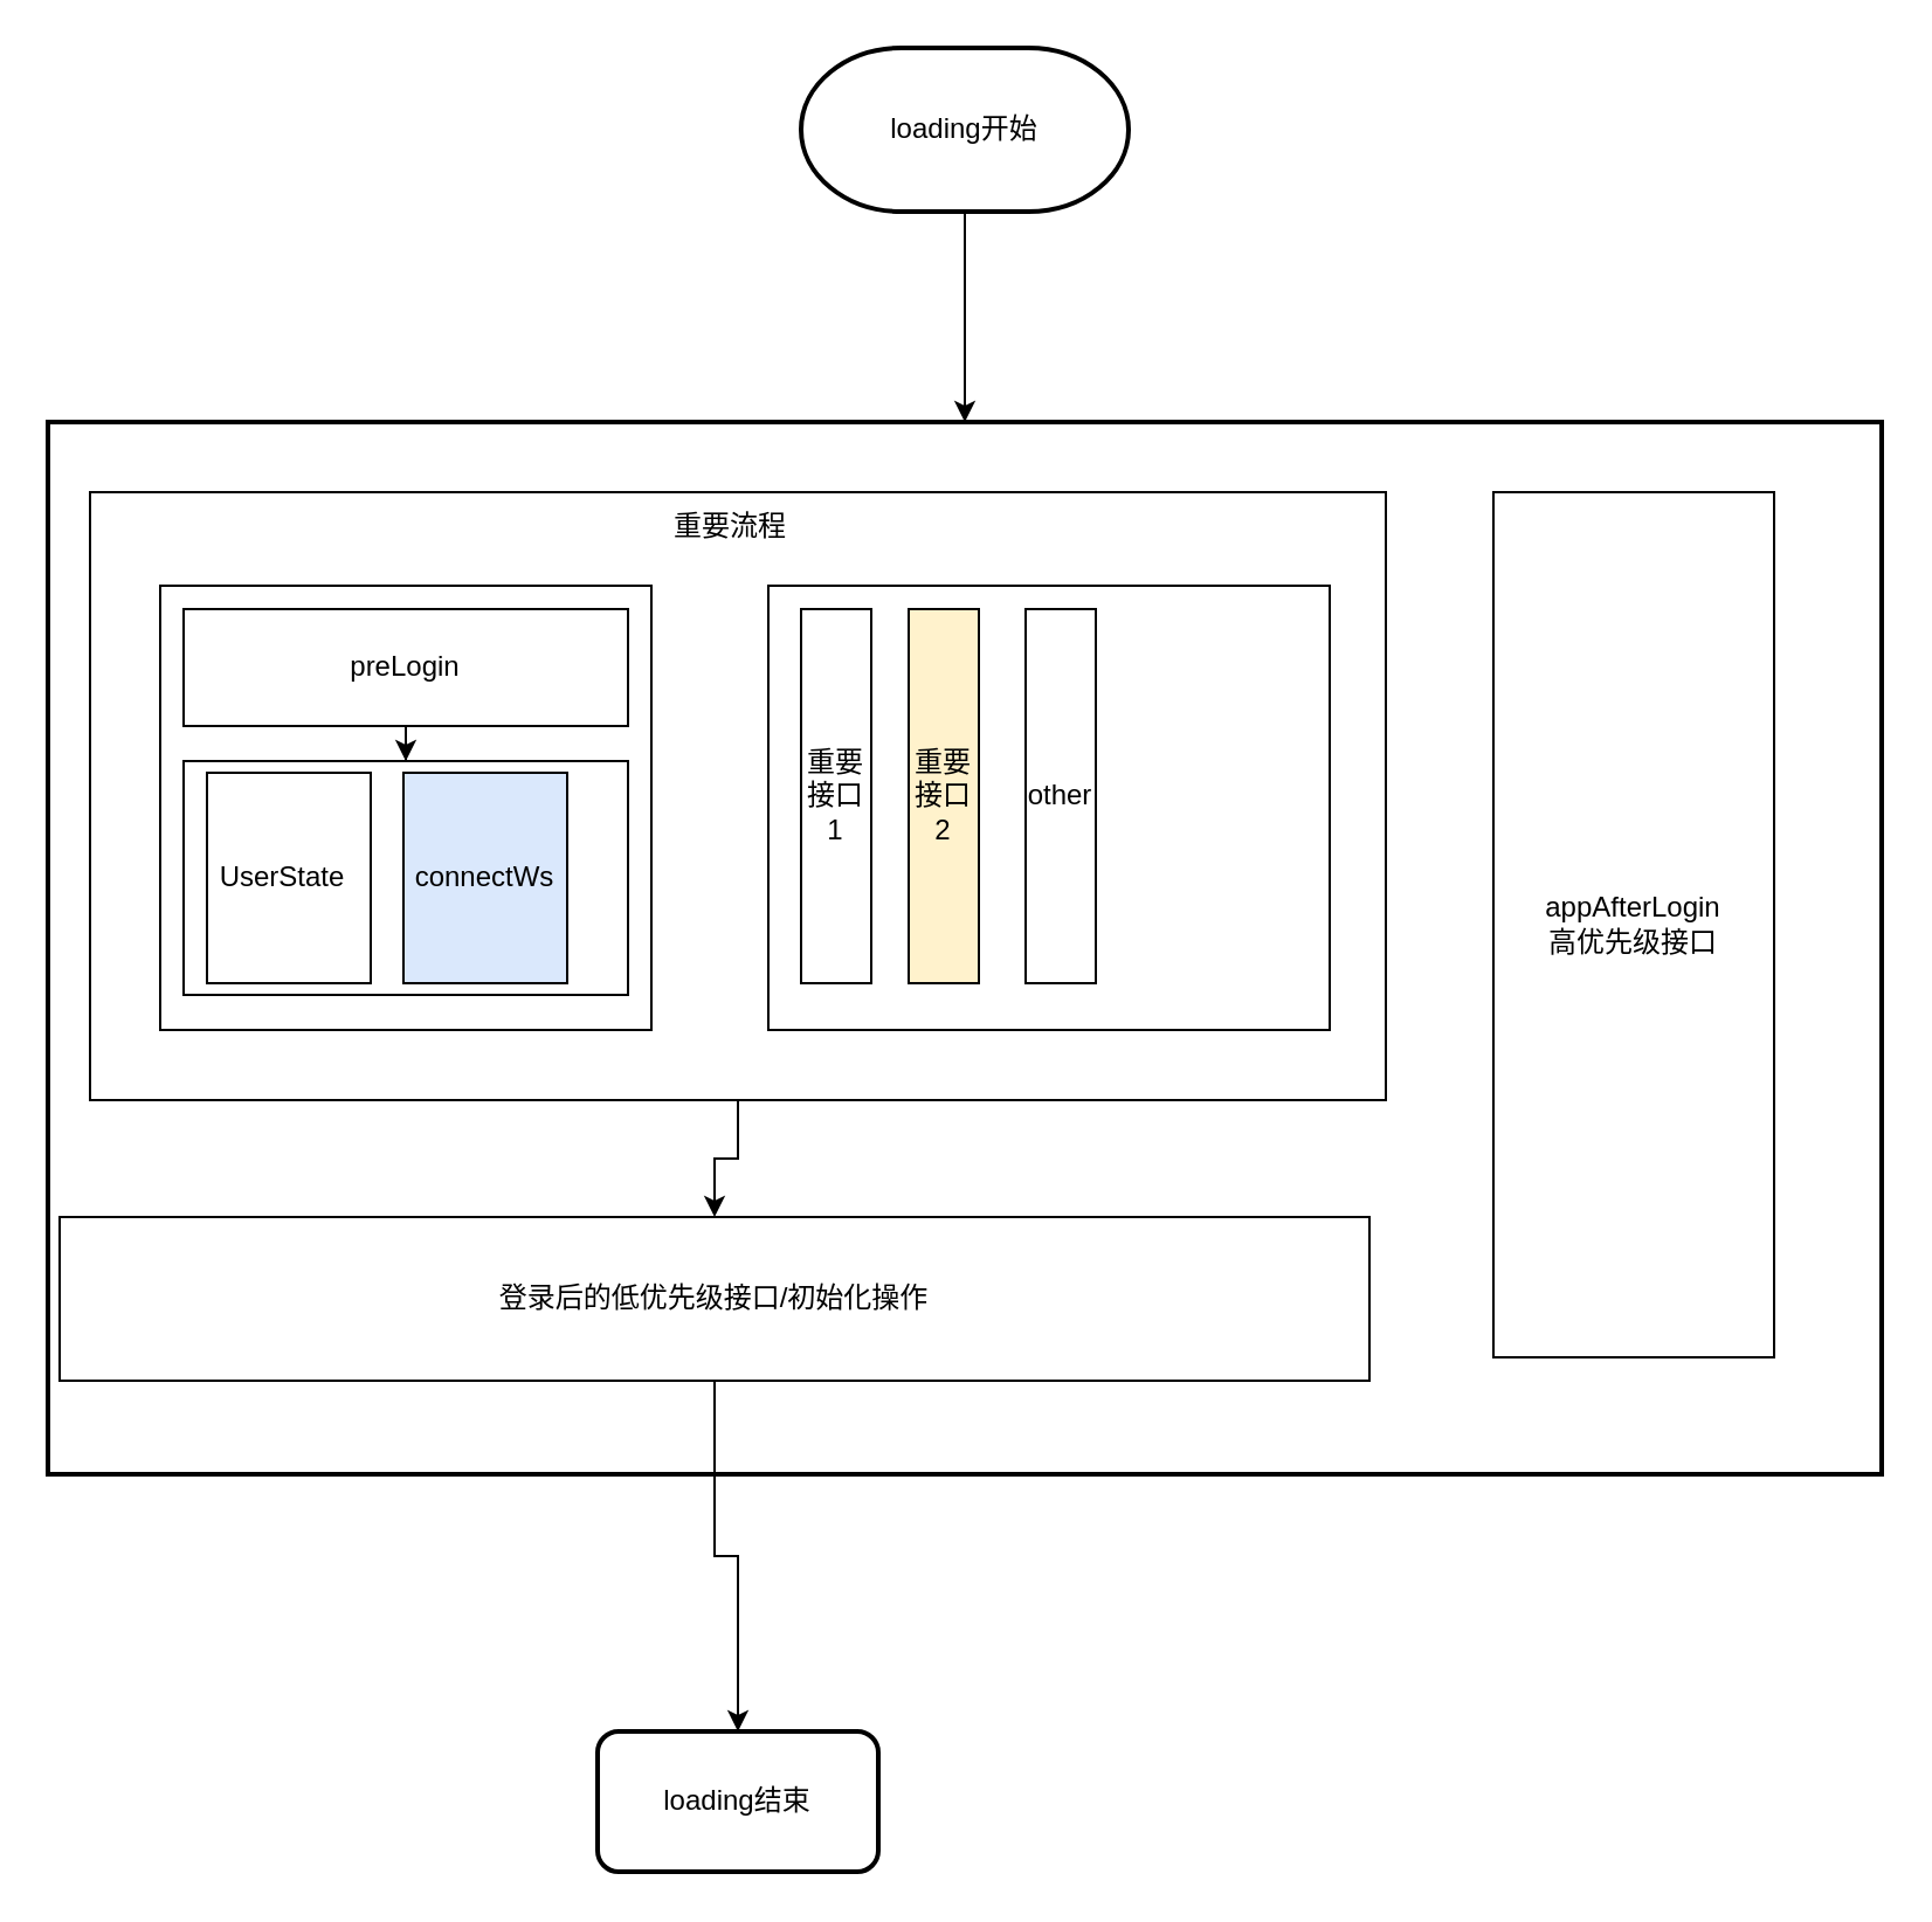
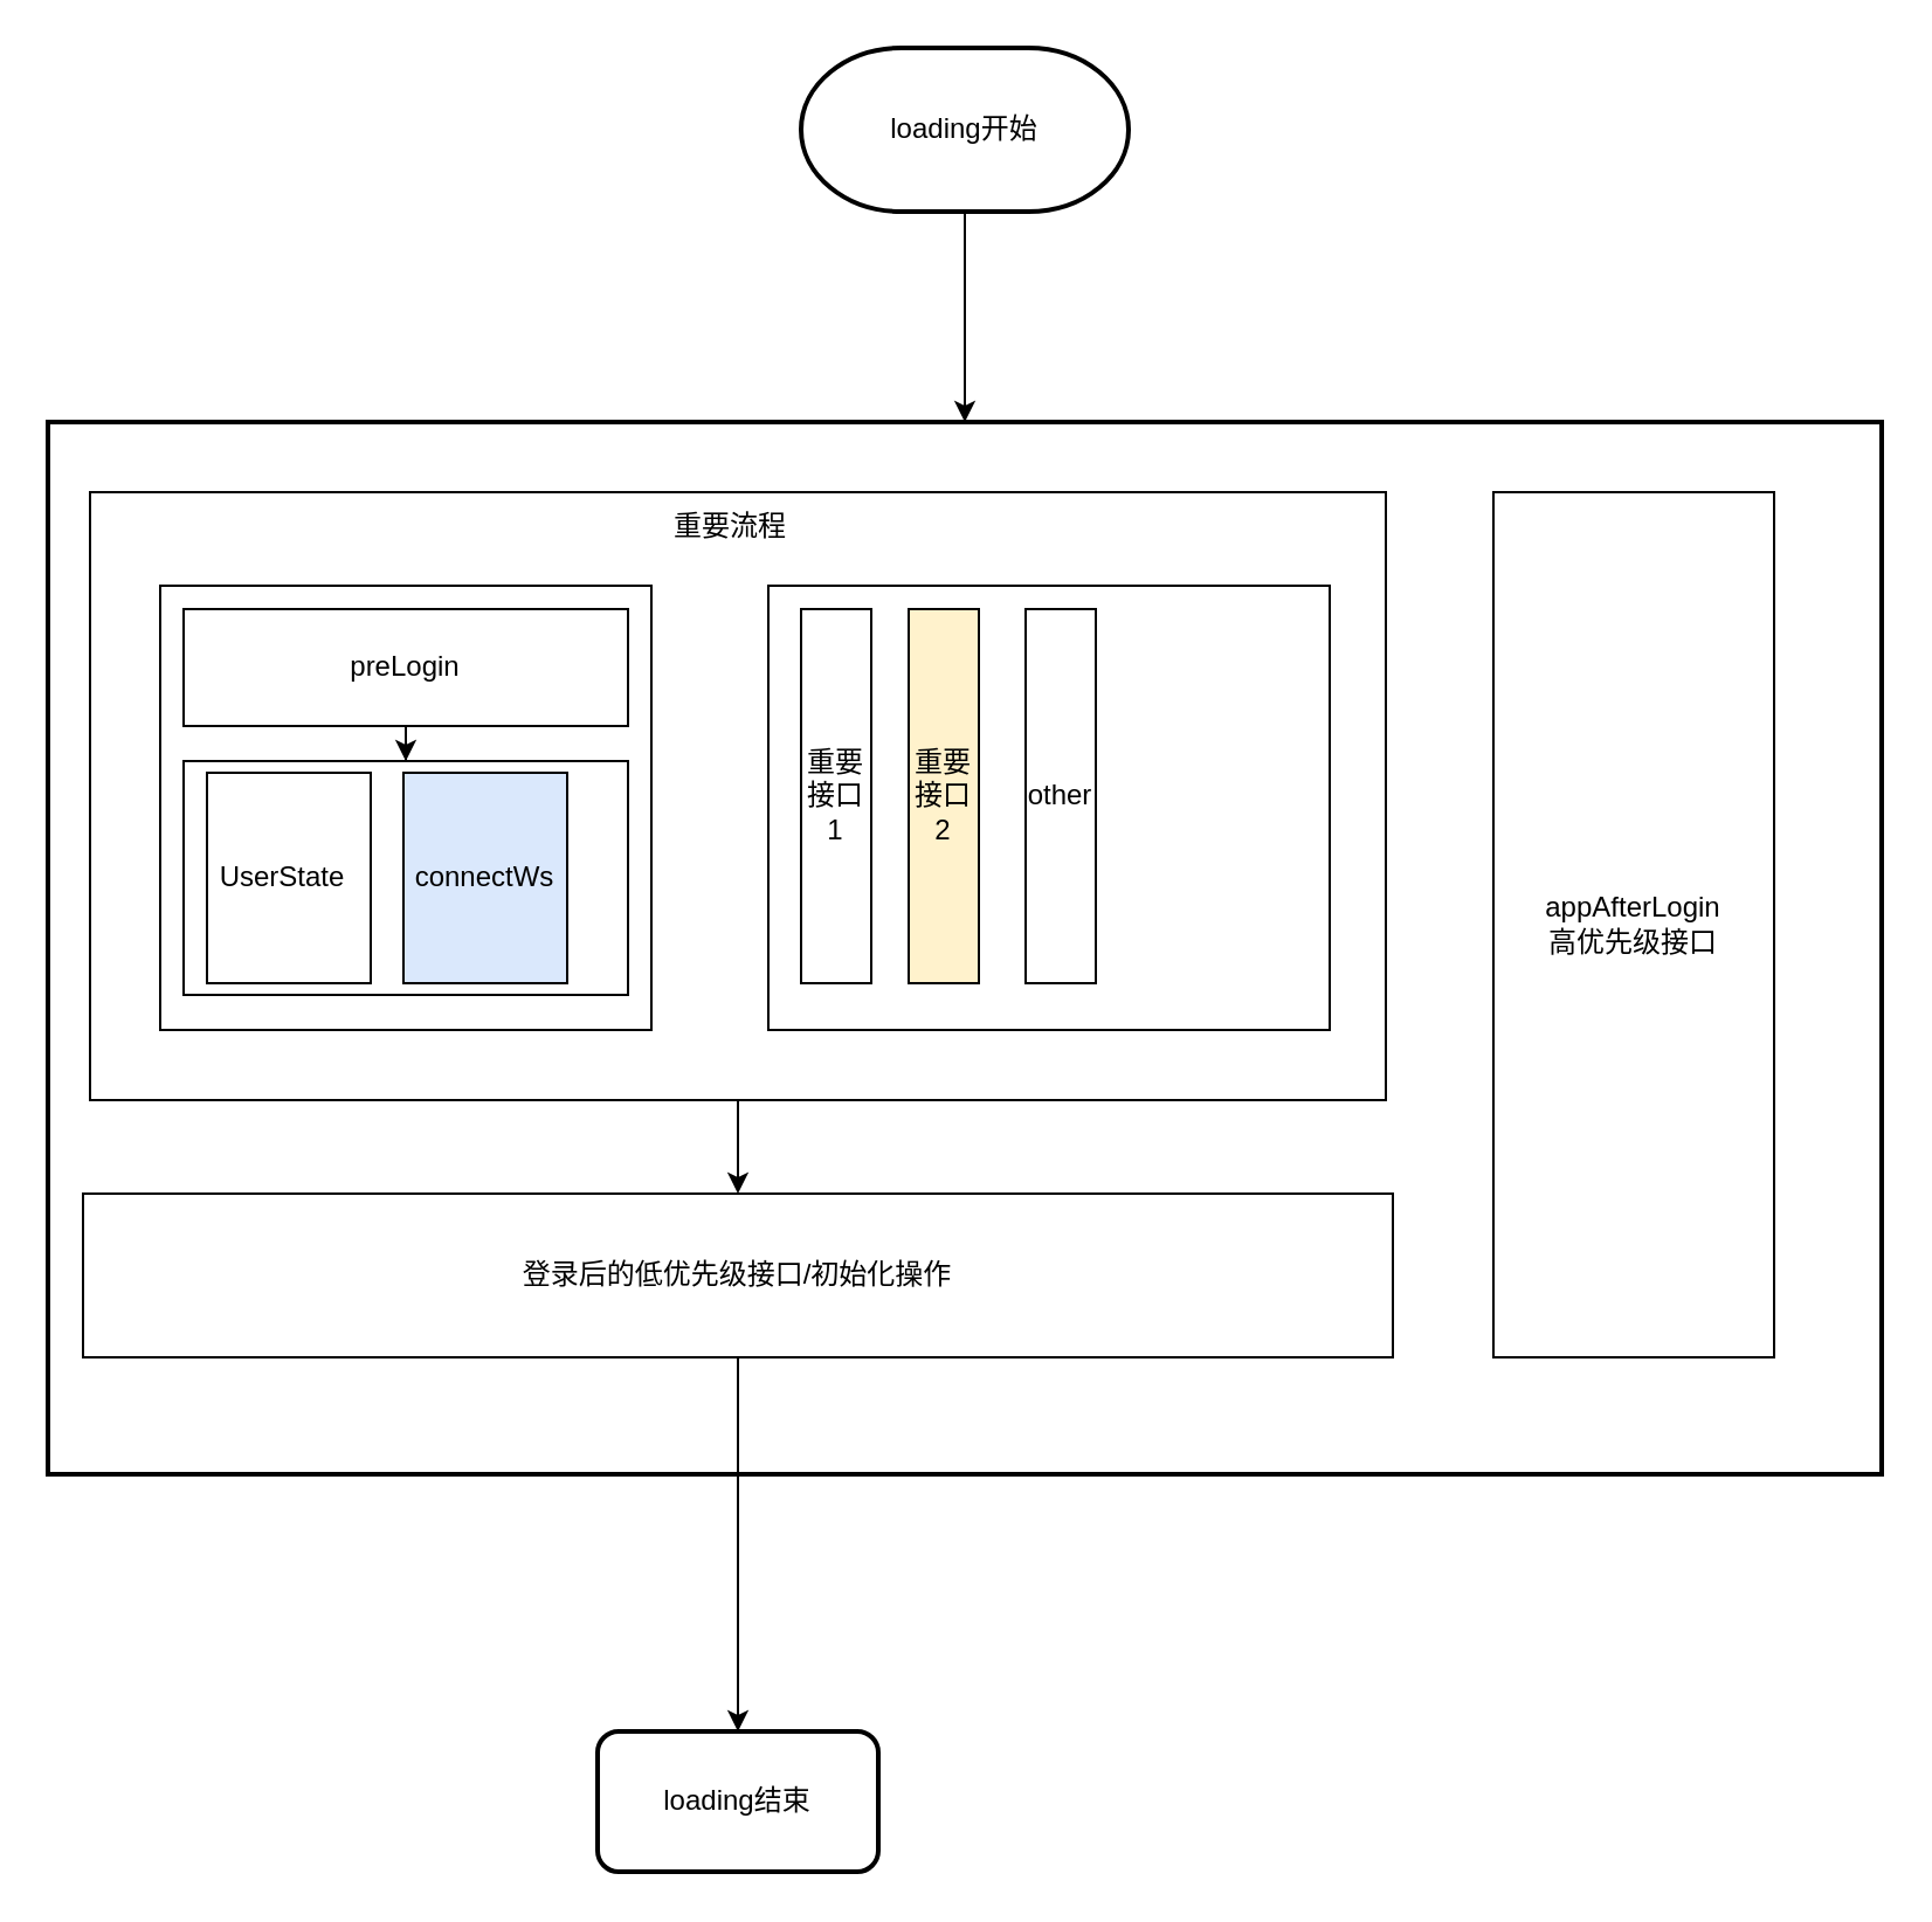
  <mxCell id="0" />
  <mxCell id="1" parent="0" />
  <mxCell id="2" value="" style="whiteSpace=wrap;html=1;strokeWidth=2;" vertex="1" parent="1"><mxGeometry x="20" y="180" width="784" height="450" as="geometry" /></mxCell>
  <mxCell id="3" value="" style="edgeStyle=orthogonalEdgeStyle;rounded=0;orthogonalLoop=1;jettySize=auto;html=1;exitX=0.5;exitY=1;exitDx=0;exitDy=0;" edge="1" parent="1" source="21" target="22"><mxGeometry relative="1" as="geometry" /></mxCell>
  <mxCell id="4" value="" style="edgeStyle=orthogonalEdgeStyle;rounded=0;orthogonalLoop=1;jettySize=auto;html=1;" edge="1" parent="1" source="5" target="2"><mxGeometry relative="1" as="geometry" /></mxCell>
  <mxCell id="5" value="loading开始" style="strokeWidth=2;html=1;shape=mxgraph.flowchart.terminator;whiteSpace=wrap;" vertex="1" parent="1"><mxGeometry x="342" y="20" width="140" height="70" as="geometry" /></mxCell>
  <mxCell id="6" value="appAfterLogin&lt;br&gt;高优先级接口" style="rounded=0;whiteSpace=wrap;html=1;direction=south;" vertex="1" parent="1"><mxGeometry x="638" y="210" width="120" height="370" as="geometry" /></mxCell>
  <mxCell id="7" style="edgeStyle=orthogonalEdgeStyle;rounded=0;orthogonalLoop=1;jettySize=auto;html=1;exitX=0.5;exitY=1;exitDx=0;exitDy=0;entryX=0.5;entryY=0;entryDx=0;entryDy=0;" edge="1" parent="1" source="8" target="21"><mxGeometry relative="1" as="geometry" /></mxCell>
  <mxCell id="8" value="" style="rounded=0;whiteSpace=wrap;html=1;" vertex="1" parent="1"><mxGeometry x="38" y="210" width="554" height="260" as="geometry" /></mxCell>
  <mxCell id="9" value="重要流程" style="text;html=1;align=center;verticalAlign=middle;whiteSpace=wrap;rounded=0;" vertex="1" parent="1"><mxGeometry x="282" y="210" width="60" height="30" as="geometry" /></mxCell>
  <mxCell id="10" value="" style="rounded=0;whiteSpace=wrap;html=1;" vertex="1" parent="1"><mxGeometry x="68" y="250" width="210" height="190" as="geometry" /></mxCell>
  <mxCell id="11" value="" style="rounded=0;whiteSpace=wrap;html=1;" vertex="1" parent="1"><mxGeometry x="328" y="250" width="240" height="190" as="geometry" /></mxCell>
  <mxCell id="12" value="重要接口1" style="rounded=0;whiteSpace=wrap;html=1;direction=south;horizontal=1;" vertex="1" parent="1"><mxGeometry x="342" y="260" width="30" height="160" as="geometry" /></mxCell>
  <mxCell id="13" value="重要接口2" style="rounded=0;whiteSpace=wrap;html=1;direction=south;fillColor=#fff2cc;" vertex="1" parent="1"><mxGeometry x="388" y="260" width="30" height="160" as="geometry" /></mxCell>
  <mxCell id="14" value="other" style="rounded=0;whiteSpace=wrap;html=1;direction=south;" vertex="1" parent="1"><mxGeometry x="438" y="260" width="30" height="160" as="geometry" /></mxCell>
  <mxCell id="15" value="" style="edgeStyle=orthogonalEdgeStyle;rounded=0;orthogonalLoop=1;jettySize=auto;html=1;" edge="1" parent="1" source="16" target="17"><mxGeometry relative="1" as="geometry" /></mxCell>
  <mxCell id="16" value="preLogin" style="rounded=0;whiteSpace=wrap;html=1;" vertex="1" parent="1"><mxGeometry x="78" y="260" width="190" height="50" as="geometry" /></mxCell>
  <mxCell id="17" value="" style="rounded=0;whiteSpace=wrap;html=1;" vertex="1" parent="1"><mxGeometry x="78" y="325" width="190" height="100" as="geometry" /></mxCell>
  <mxCell id="18" value="" style="rounded=0;whiteSpace=wrap;html=1;" vertex="1" parent="1"><mxGeometry x="88" y="330" width="70" height="90" as="geometry" /></mxCell>
  <mxCell id="19" value="connectWs" style="rounded=0;whiteSpace=wrap;html=1;fillColor=#dae8fc;" vertex="1" parent="1"><mxGeometry x="172" y="330" width="70" height="90" as="geometry" /></mxCell>
  <mxCell id="20" value="UserState" style="text;align=center;verticalAlign=middle;rounded=0;horizontal=1;html=1;whiteSpace=wrap;" vertex="1" parent="1"><mxGeometry x="93" y="340" width="55" height="70" as="geometry" /></mxCell>
- <mxCell id="21" value="登录后的低优先级接口/初始化操作" style="rounded=0;whiteSpace=wrap;html=1;" vertex="1" parent="1"><mxGeometry x="25" y="520" width="560" height="70" as="geometry" /></mxCell>
+ <mxCell id="21" value="登录后的低优先级接口/初始化操作" style="rounded=0;whiteSpace=wrap;html=1;" vertex="1" parent="1"><mxGeometry x="35" y="510" width="560" height="70" as="geometry" /></mxCell>
  <mxCell id="22" value="loading结束" style="rounded=1;whiteSpace=wrap;html=1;strokeWidth=2;" vertex="1" parent="1"><mxGeometry x="255" y="740" width="120" height="60" as="geometry" /></mxCell>
